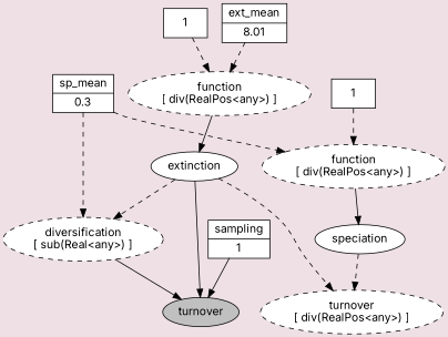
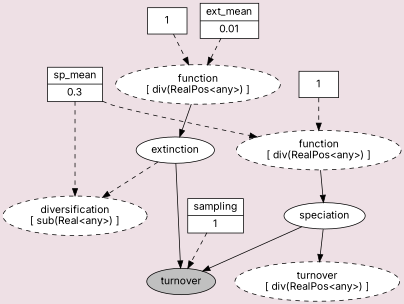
  digraph {
    bgcolor=lavenderblush2
    fontname=Inter
    node [fillcolor=white fontname=Inter shape=oval style=filled]
    edge [fontname=Inter style=dashed]
    n1 [fillcolor=gray label=turnover]
    n2 [label=speciation]
    n3 [label="turnover\n[ div(RealPos<any>) ]" style="dashed,filled"]
    n4 [label="diversification\n[ sub(Real<any>) ]" style="dashed,filled"]
    n5 [label="function\n[ div(RealPos<any>) ]" style="dashed,filled"]
    n6 [label=1 shape=box]
    n7 [label="{sp_mean|0.3}" shape=record]
    n8 [label=extinction]
    n9 [label="function\n[ div(RealPos<any>) ]" style="dashed,filled"]
    n10 [label=1 shape=box]
-   n11 [label="{ext_mean|8.01}" shape=record]
+   n11 [label="{ext_mean|0.01}" shape=record]
    n12 [label="{sampling|1}" shape=record]
    subgraph sub_1 {
      rank=same
      n1
    }
-   n4 -> n1 [style=""]
-   n2 -> n3
+   n2 -> n1 [style=""]
+   n2 -> n3 [style=solid]
    n5 -> n2 [style=""]
    n6 -> n5
    n7 -> n4
    n7 -> n5
    n8 -> n1 [style=""]
-   n8 -> n3
    n8 -> n4
    n9 -> n8 [style=""]
    n10 -> n9
    n11 -> n9
-   n12 -> n1 [style=""]
+   n12 -> n1
  }
